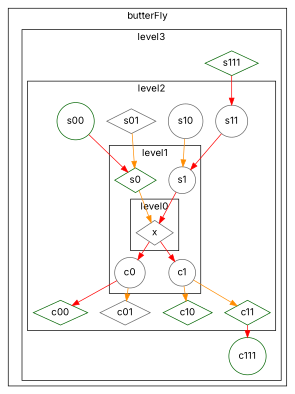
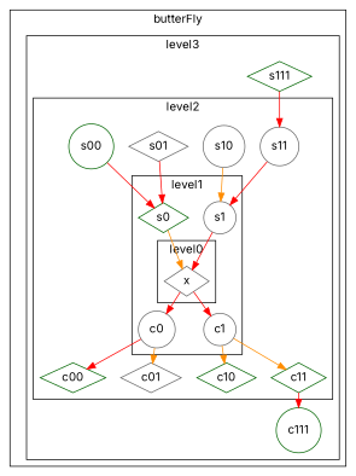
  digraph {
    fontname=Inter
    nodesep=0.25
    ranksep=0.25
    node [color=gray40 fontname=Inter shape=diamond]
    edge [color=red fontname=Inter]
    n1 [label=x]
    n2 [label=s1 shape=circle]
    n3 [color=darkgreen label=s0]
    n4 [label=c0 shape=circle]
    n5 [label=c1 shape=circle]
    n6 [label=s11 shape=circle]
    n7 [label=s10 shape=circle]
    n8 [label=s01]
    n9 [color=darkgreen label=s00 shape=circle]
    n10 [color=darkgreen label=c00]
    n11 [label=c01]
    n12 [color=darkgreen label=c10]
    n13 [color=darkgreen label=c11]
    n14 [color=darkgreen label=s111]
    n15 [color=darkgreen label=c111 shape=circle]
    invisible [shape=point style=invis color=""]
    subgraph cluster_1 {
      label=butterFly
      invisible
      subgraph cluster_2 {
        label=level3
        n14
        n15
        subgraph cluster_3 {
          label=level2
          n6
          n7
          n8
          n9
          n10
          n11
          n12
          n13
          subgraph cluster_4 {
            label=level1
            n2
            n3
            n4
            n5
            subgraph cluster_5 {
              label=level0
              n1
            }
          }
        }
      }
    }
    n1 -> n4
    n1 -> n5
    n2 -> n1
    n3 -> n1 [color=darkorange]
    n4 -> n10
    n4 -> n11 [color=darkorange]
    n5 -> n12 [color=darkorange]
    n5 -> n13 [color=darkorange]
    n6 -> n2
    n7 -> n2 [color=darkorange]
-   n8 -> n3 [color=darkorange]
+   n8 -> n3
    n9 -> n3
    n13 -> n15
    n14 -> n6
  }
